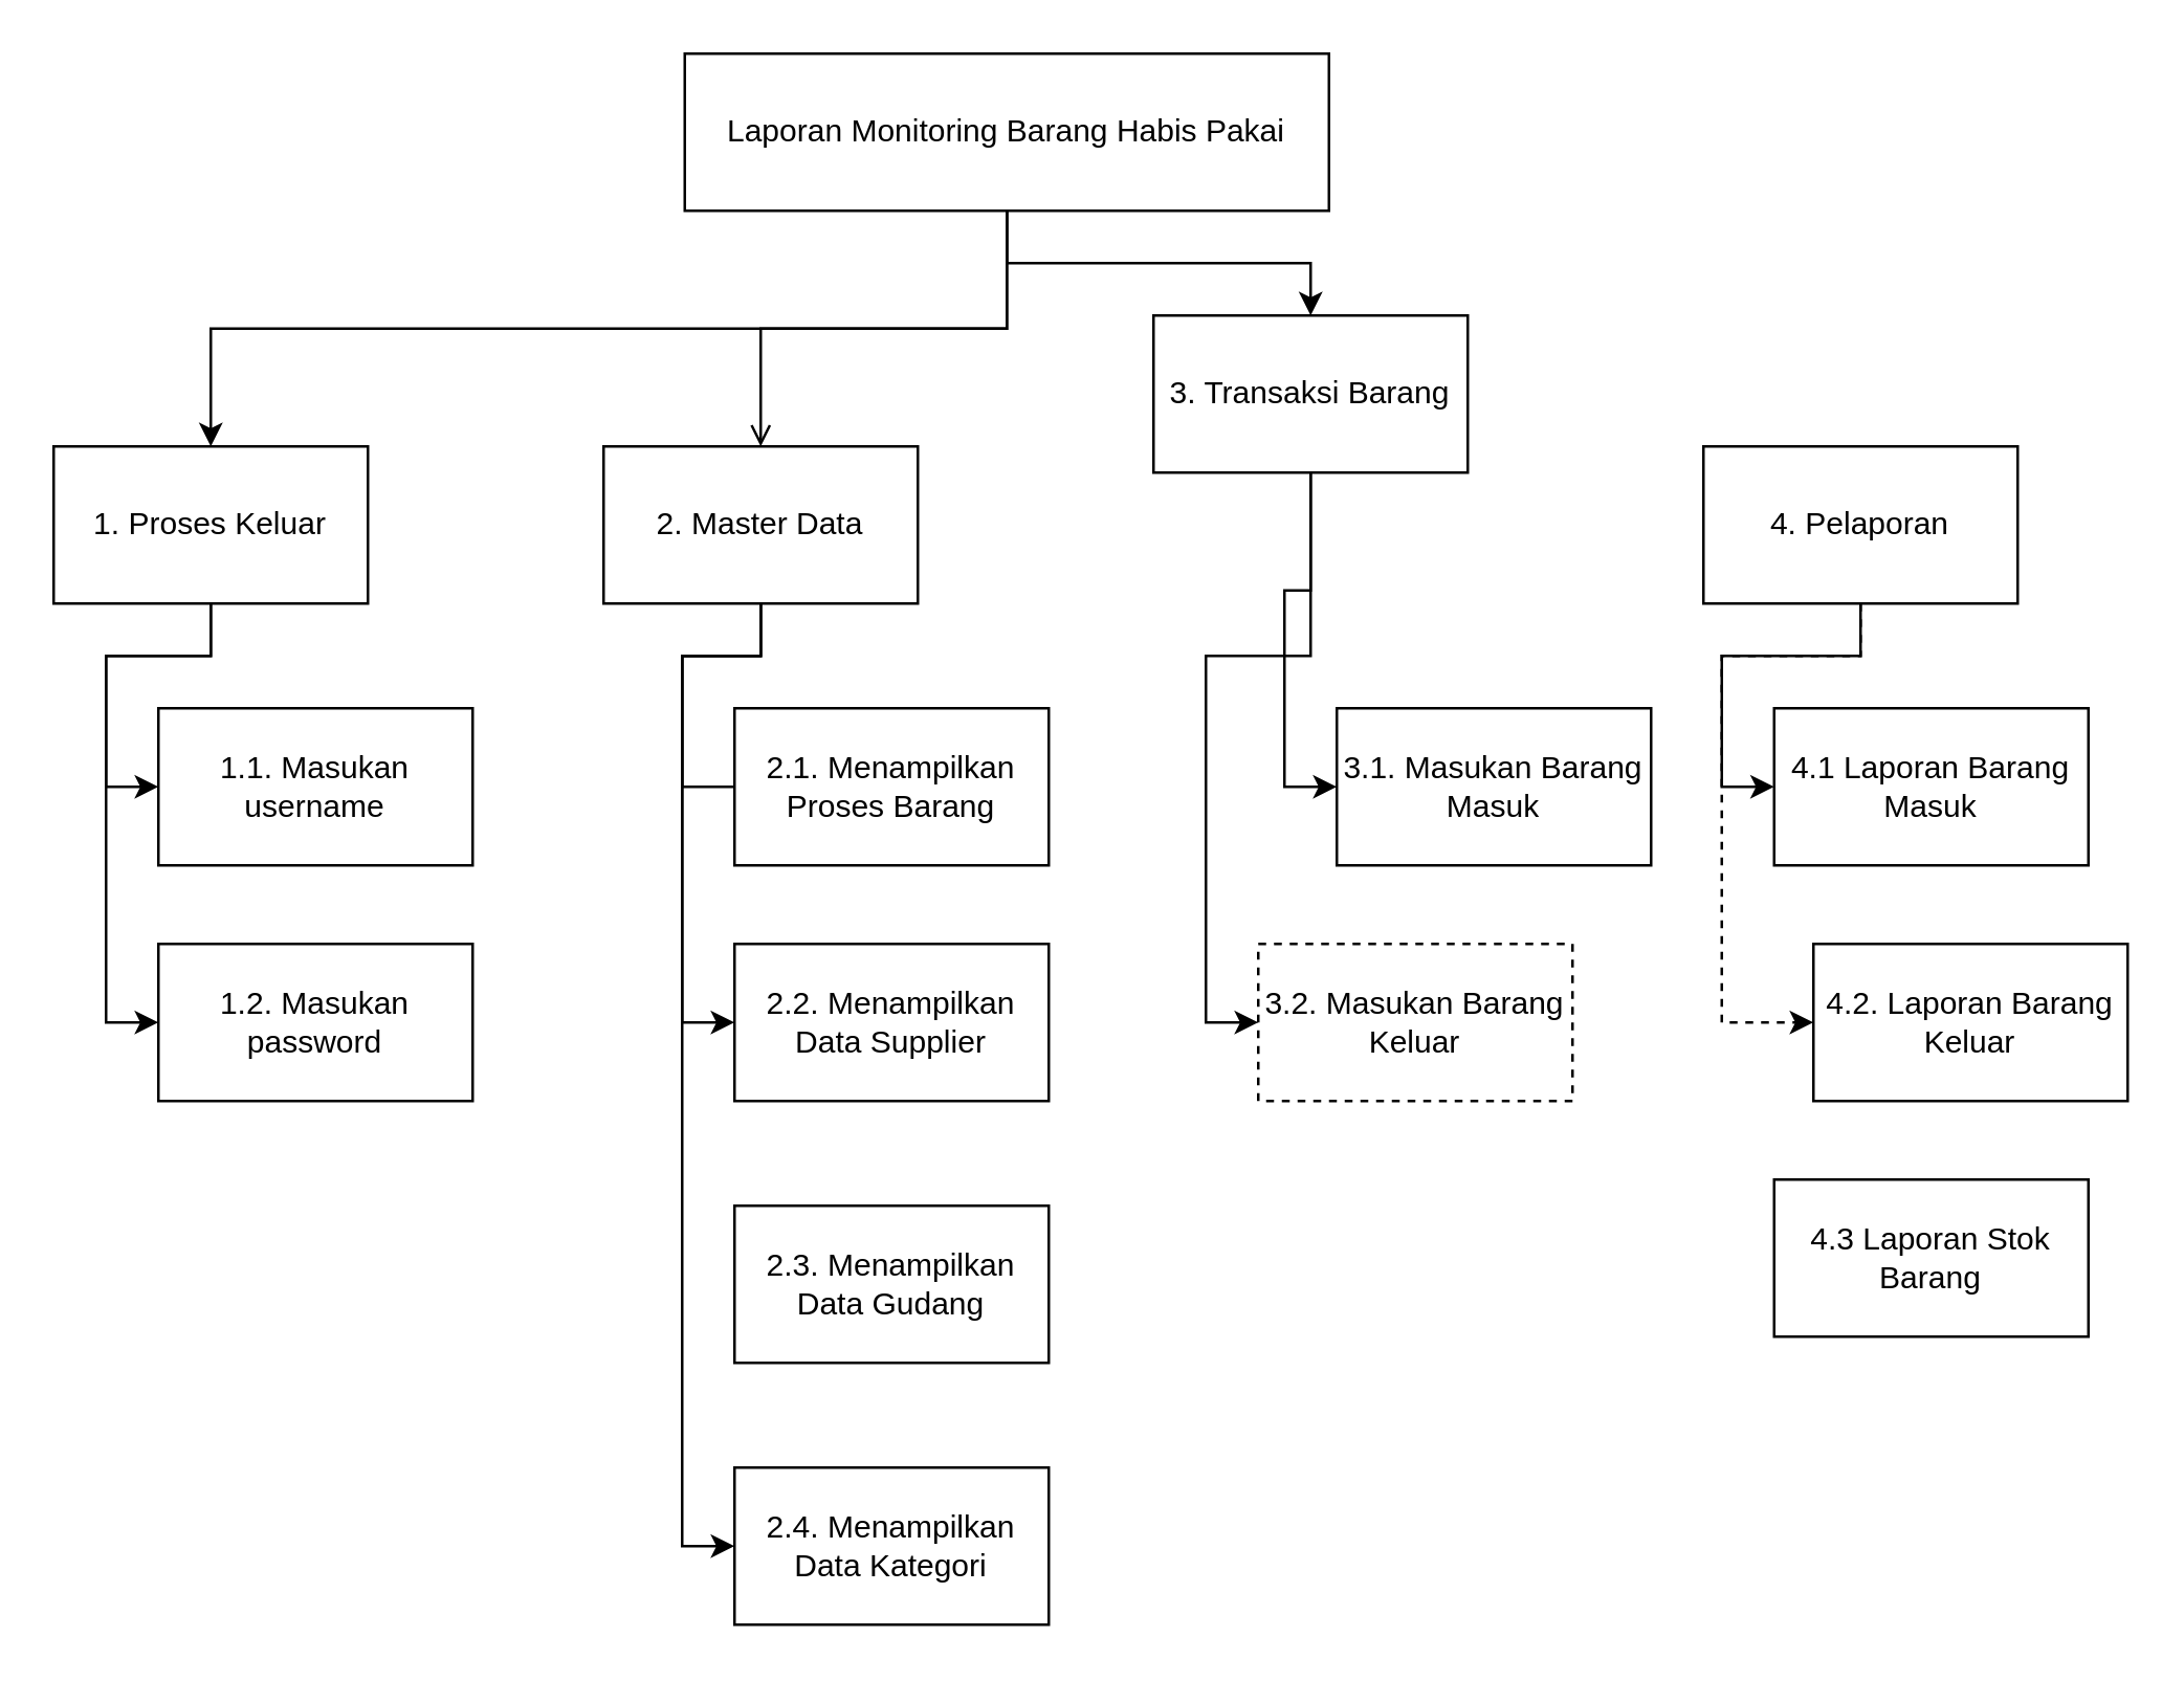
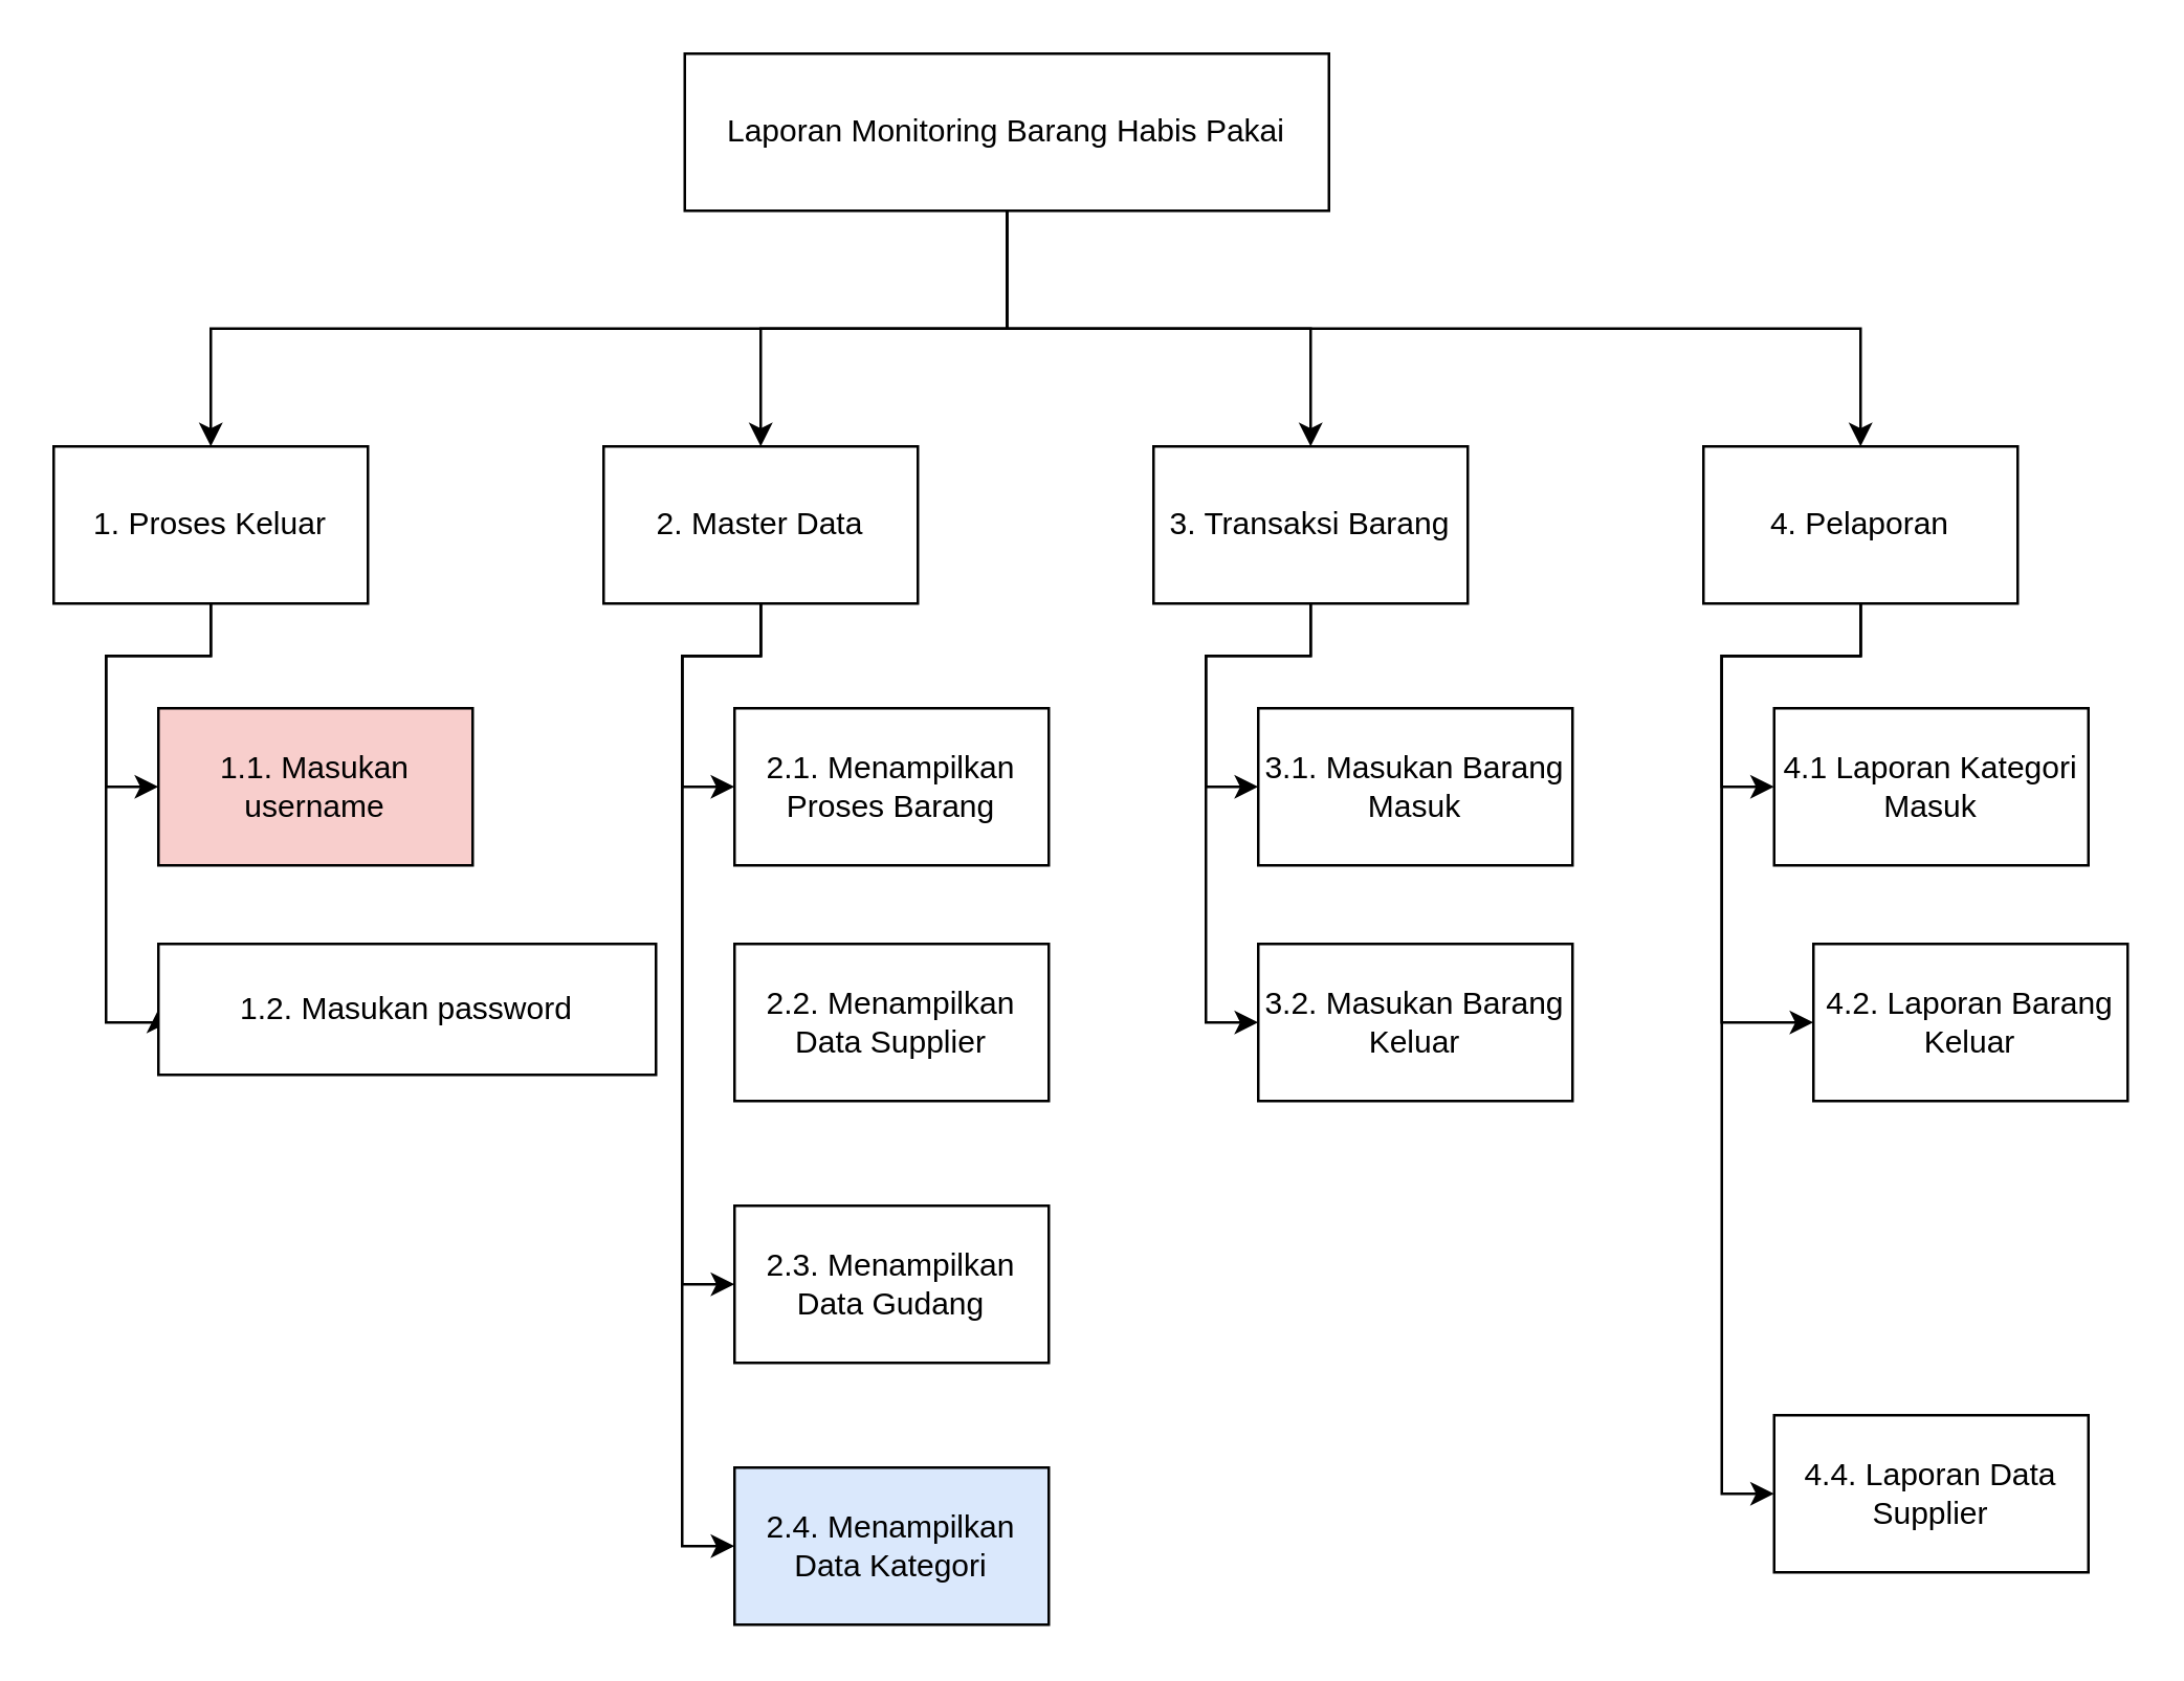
  <mxCell id="0" />
  <mxCell id="1" parent="0" />
  <mxCell id="2" style="edgeStyle=orthogonalEdgeStyle;rounded=0;orthogonalLoop=1;jettySize=auto;html=1;exitX=0.5;exitY=1;exitDx=0;exitDy=0;entryX=0.5;entryY=0;entryDx=0;entryDy=0;" edge="1" parent="1" source="6" target="9"><mxGeometry relative="1" as="geometry" /></mxCell>
- <mxCell id="3" style="edgeStyle=orthogonalEdgeStyle;rounded=0;orthogonalLoop=1;jettySize=auto;html=1;exitX=0.5;exitY=1;exitDx=0;exitDy=0;entryX=0.5;entryY=0;entryDx=0;entryDy=0;endArrow=open;" edge="1" parent="1" source="6" target="14"><mxGeometry relative="1" as="geometry" /></mxCell>
+ <mxCell id="3" style="edgeStyle=orthogonalEdgeStyle;rounded=0;orthogonalLoop=1;jettySize=auto;html=1;exitX=0.5;exitY=1;exitDx=0;exitDy=0;entryX=0.5;entryY=0;entryDx=0;entryDy=0;" edge="1" parent="1" source="6" target="14"><mxGeometry relative="1" as="geometry" /></mxCell>
  <mxCell id="4" style="edgeStyle=orthogonalEdgeStyle;rounded=0;orthogonalLoop=1;jettySize=auto;html=1;exitX=0.5;exitY=1;exitDx=0;exitDy=0;entryX=0.5;entryY=0;entryDx=0;entryDy=0;" edge="1" parent="1" source="6" target="17"><mxGeometry relative="1" as="geometry" /></mxCell>
+ <mxCell id="5" style="edgeStyle=orthogonalEdgeStyle;rounded=0;orthogonalLoop=1;jettySize=auto;html=1;exitX=0.5;exitY=1;exitDx=0;exitDy=0;entryX=0.5;entryY=0;entryDx=0;entryDy=0;" edge="1" parent="1" source="6" target="21"><mxGeometry relative="1" as="geometry" /></mxCell>
  <mxCell id="6" value="Laporan Monitoring Barang Habis Pakai" style="rounded=0;whiteSpace=wrap;html=1;" vertex="1" parent="1"><mxGeometry x="261" y="20" width="246" height="60" as="geometry" /></mxCell>
  <mxCell id="7" style="edgeStyle=orthogonalEdgeStyle;rounded=0;orthogonalLoop=1;jettySize=auto;html=1;exitX=0.5;exitY=1;exitDx=0;exitDy=0;entryX=0;entryY=0.5;entryDx=0;entryDy=0;" edge="1" parent="1" source="9" target="22"><mxGeometry relative="1" as="geometry" /></mxCell>
  <mxCell id="8" style="edgeStyle=orthogonalEdgeStyle;rounded=0;orthogonalLoop=1;jettySize=auto;html=1;exitX=0.5;exitY=1;exitDx=0;exitDy=0;entryX=0;entryY=0.5;entryDx=0;entryDy=0;" edge="1" parent="1" source="9" target="23"><mxGeometry relative="1" as="geometry"><Array as="points"><mxPoint x="80" y="250" /><mxPoint x="40" y="250" /><mxPoint x="40" y="390" /></Array></mxGeometry></mxCell>
  <mxCell id="9" value="1. Proses Keluar" style="rounded=0;whiteSpace=wrap;html=1;" vertex="1" parent="1"><mxGeometry x="20" y="170" width="120" height="60" as="geometry" /></mxCell>
- <mxCell id="10" style="edgeStyle=orthogonalEdgeStyle;rounded=0;orthogonalLoop=1;jettySize=auto;html=1;exitX=0.5;exitY=1;exitDx=0;exitDy=0;entryX=0;entryY=0.5;entryDx=0;entryDy=0;endArrow=none;" edge="1" parent="1" source="14" target="24"><mxGeometry relative="1" as="geometry" /></mxCell>
- <mxCell id="11" style="edgeStyle=orthogonalEdgeStyle;rounded=0;orthogonalLoop=1;jettySize=auto;html=1;exitX=0.5;exitY=1;exitDx=0;exitDy=0;entryX=0;entryY=0.5;entryDx=0;entryDy=0;" edge="1" parent="1" source="14" target="26"><mxGeometry relative="1" as="geometry"><Array as="points"><mxPoint x="290" y="250" /><mxPoint x="260" y="250" /><mxPoint x="260" y="390" /></Array></mxGeometry></mxCell>
+ <mxCell id="10" style="edgeStyle=orthogonalEdgeStyle;rounded=0;orthogonalLoop=1;jettySize=auto;html=1;exitX=0.5;exitY=1;exitDx=0;exitDy=0;entryX=0;entryY=0.5;entryDx=0;entryDy=0;" edge="1" parent="1" source="14" target="24"><mxGeometry relative="1" as="geometry" /></mxCell>
+ <mxCell id="12" style="edgeStyle=orthogonalEdgeStyle;rounded=0;orthogonalLoop=1;jettySize=auto;html=1;exitX=0.5;exitY=1;exitDx=0;exitDy=0;entryX=0;entryY=0.5;entryDx=0;entryDy=0;" edge="1" parent="1" source="14" target="25"><mxGeometry relative="1" as="geometry"><Array as="points"><mxPoint x="290" y="250" /><mxPoint x="260" y="250" /><mxPoint x="260" y="490" /></Array></mxGeometry></mxCell>
  <mxCell id="13" style="edgeStyle=orthogonalEdgeStyle;rounded=0;orthogonalLoop=1;jettySize=auto;html=1;exitX=0.5;exitY=1;exitDx=0;exitDy=0;entryX=0;entryY=0.5;entryDx=0;entryDy=0;" edge="1" parent="1" source="14" target="27"><mxGeometry relative="1" as="geometry"><Array as="points"><mxPoint x="290" y="250" /><mxPoint x="260" y="250" /><mxPoint x="260" y="590" /></Array></mxGeometry></mxCell>
  <mxCell id="14" value="2. Master Data" style="rounded=0;whiteSpace=wrap;html=1;" vertex="1" parent="1"><mxGeometry x="230" y="170" width="120" height="60" as="geometry" /></mxCell>
  <mxCell id="15" style="edgeStyle=orthogonalEdgeStyle;rounded=0;orthogonalLoop=1;jettySize=auto;html=1;exitX=0.5;exitY=1;exitDx=0;exitDy=0;entryX=0;entryY=0.5;entryDx=0;entryDy=0;" edge="1" parent="1" source="17" target="28"><mxGeometry relative="1" as="geometry" /></mxCell>
  <mxCell id="16" style="edgeStyle=orthogonalEdgeStyle;rounded=0;orthogonalLoop=1;jettySize=auto;html=1;exitX=0.5;exitY=1;exitDx=0;exitDy=0;entryX=0;entryY=0.5;entryDx=0;entryDy=0;" edge="1" parent="1" source="17" target="29"><mxGeometry relative="1" as="geometry"><Array as="points"><mxPoint x="500" y="250" /><mxPoint x="460" y="250" /><mxPoint x="460" y="390" /></Array></mxGeometry></mxCell>
- <mxCell id="17" value="3. Transaksi Barang" style="rounded=0;whiteSpace=wrap;html=1;" vertex="1" parent="1"><mxGeometry x="440" y="120" width="120" height="60" as="geometry" /></mxCell>
+ <mxCell id="17" value="3. Transaksi Barang" style="rounded=0;whiteSpace=wrap;html=1;" vertex="1" parent="1"><mxGeometry x="440" y="170" width="120" height="60" as="geometry" /></mxCell>
  <mxCell id="18" style="edgeStyle=orthogonalEdgeStyle;rounded=0;orthogonalLoop=1;jettySize=auto;html=1;exitX=0.5;exitY=1;exitDx=0;exitDy=0;entryX=0;entryY=0.5;entryDx=0;entryDy=0;" edge="1" parent="1" source="21" target="30"><mxGeometry relative="1" as="geometry" /></mxCell>
- <mxCell id="19" style="edgeStyle=orthogonalEdgeStyle;rounded=0;orthogonalLoop=1;jettySize=auto;html=1;exitX=0.5;exitY=1;exitDx=0;exitDy=0;entryX=0;entryY=0.5;entryDx=0;entryDy=0;dashed=1;" edge="1" parent="1" source="21" target="31"><mxGeometry relative="1" as="geometry"><Array as="points"><mxPoint x="710" y="250" /><mxPoint x="657" y="250" /><mxPoint x="657" y="390" /></Array></mxGeometry></mxCell>
+ <mxCell id="19" style="edgeStyle=orthogonalEdgeStyle;rounded=0;orthogonalLoop=1;jettySize=auto;html=1;exitX=0.5;exitY=1;exitDx=0;exitDy=0;entryX=0;entryY=0.5;entryDx=0;entryDy=0;" edge="1" parent="1" source="21" target="31"><mxGeometry relative="1" as="geometry"><Array as="points"><mxPoint x="710" y="250" /><mxPoint x="657" y="250" /><mxPoint x="657" y="390" /></Array></mxGeometry></mxCell>
+ <mxCell id="20" style="edgeStyle=orthogonalEdgeStyle;rounded=0;orthogonalLoop=1;jettySize=auto;html=1;exitX=0.5;exitY=1;exitDx=0;exitDy=0;entryX=0;entryY=0.5;entryDx=0;entryDy=0;" edge="1" parent="1" source="21" target="33"><mxGeometry relative="1" as="geometry"><Array as="points"><mxPoint x="710" y="250" /><mxPoint x="657" y="250" /><mxPoint x="657" y="570" /></Array></mxGeometry></mxCell>
  <mxCell id="21" value="4. Pelaporan" style="rounded=0;whiteSpace=wrap;html=1;" vertex="1" parent="1"><mxGeometry x="650" y="170" width="120" height="60" as="geometry" /></mxCell>
- <mxCell id="22" value="1.1. Masukan username" style="whiteSpace=wrap;html=1;rounded=0;" vertex="1" parent="1"><mxGeometry x="60" y="270" width="120" height="60" as="geometry" /></mxCell>
- <mxCell id="23" value="1.2. Masukan password" style="whiteSpace=wrap;html=1;rounded=0;" vertex="1" parent="1"><mxGeometry x="60" y="360" width="120" height="60" as="geometry" /></mxCell>
+ <mxCell id="22" value="1.1. Masukan username" style="whiteSpace=wrap;html=1;rounded=0;fillColor=#f8cecc;" vertex="1" parent="1"><mxGeometry x="60" y="270" width="120" height="60" as="geometry" /></mxCell>
+ <mxCell id="23" value="1.2. Masukan password" style="whiteSpace=wrap;html=1;rounded=0;" vertex="1" parent="1"><mxGeometry x="60" y="360" width="190" height="50" as="geometry" /></mxCell>
  <mxCell id="24" value="2.1. Menampilkan Proses Barang" style="whiteSpace=wrap;html=1;rounded=0;" vertex="1" parent="1"><mxGeometry x="280" y="270" width="120" height="60" as="geometry" /></mxCell>
  <mxCell id="25" value="2.3. Menampilkan Data Gudang" style="whiteSpace=wrap;html=1;rounded=0;" vertex="1" parent="1"><mxGeometry x="280" y="460" width="120" height="60" as="geometry" /></mxCell>
  <mxCell id="26" value="2.2. Menampilkan Data Supplier" style="whiteSpace=wrap;html=1;rounded=0;" vertex="1" parent="1"><mxGeometry x="280" y="360" width="120" height="60" as="geometry" /></mxCell>
- <mxCell id="27" value="2.4. Menampilkan Data Kategori" style="whiteSpace=wrap;html=1;rounded=0;" vertex="1" parent="1"><mxGeometry x="280" y="560" width="120" height="60" as="geometry" /></mxCell>
- <mxCell id="28" value="3.1. Masukan Barang Masuk" style="whiteSpace=wrap;html=1;rounded=0;" vertex="1" parent="1"><mxGeometry x="510" y="270" width="120" height="60" as="geometry" /></mxCell>
- <mxCell id="29" value="3.2. Masukan Barang Keluar" style="whiteSpace=wrap;html=1;rounded=0;dashed=1;" vertex="1" parent="1"><mxGeometry x="480" y="360" width="120" height="60" as="geometry" /></mxCell>
- <mxCell id="30" value="4.1 Laporan Barang Masuk" style="whiteSpace=wrap;html=1;rounded=0;" vertex="1" parent="1"><mxGeometry x="677" y="270" width="120" height="60" as="geometry" /></mxCell>
+ <mxCell id="27" value="2.4. Menampilkan Data Kategori" style="whiteSpace=wrap;html=1;rounded=0;fillColor=#dae8fc;" vertex="1" parent="1"><mxGeometry x="280" y="560" width="120" height="60" as="geometry" /></mxCell>
+ <mxCell id="28" value="3.1. Masukan Barang Masuk" style="whiteSpace=wrap;html=1;rounded=0;" vertex="1" parent="1"><mxGeometry x="480" y="270" width="120" height="60" as="geometry" /></mxCell>
+ <mxCell id="29" value="3.2. Masukan Barang Keluar" style="whiteSpace=wrap;html=1;rounded=0;" vertex="1" parent="1"><mxGeometry x="480" y="360" width="120" height="60" as="geometry" /></mxCell>
+ <mxCell id="30" value="4.1 Laporan Kategori Masuk" style="whiteSpace=wrap;html=1;rounded=0;" vertex="1" parent="1"><mxGeometry x="677" y="270" width="120" height="60" as="geometry" /></mxCell>
  <mxCell id="31" value="4.2. Laporan Barang Keluar" style="whiteSpace=wrap;html=1;rounded=0;" vertex="1" parent="1"><mxGeometry x="692" y="360" width="120" height="60" as="geometry" /></mxCell>
- <mxCell id="32" value="4.3 Laporan Stok Barang" style="whiteSpace=wrap;html=1;rounded=0;" vertex="1" parent="1"><mxGeometry x="677" y="450" width="120" height="60" as="geometry" /></mxCell>
+ <mxCell id="33" value="4.4. Laporan Data Supplier" style="whiteSpace=wrap;html=1;rounded=0;" vertex="1" parent="1"><mxGeometry x="677" y="540" width="120" height="60" as="geometry" /></mxCell>
